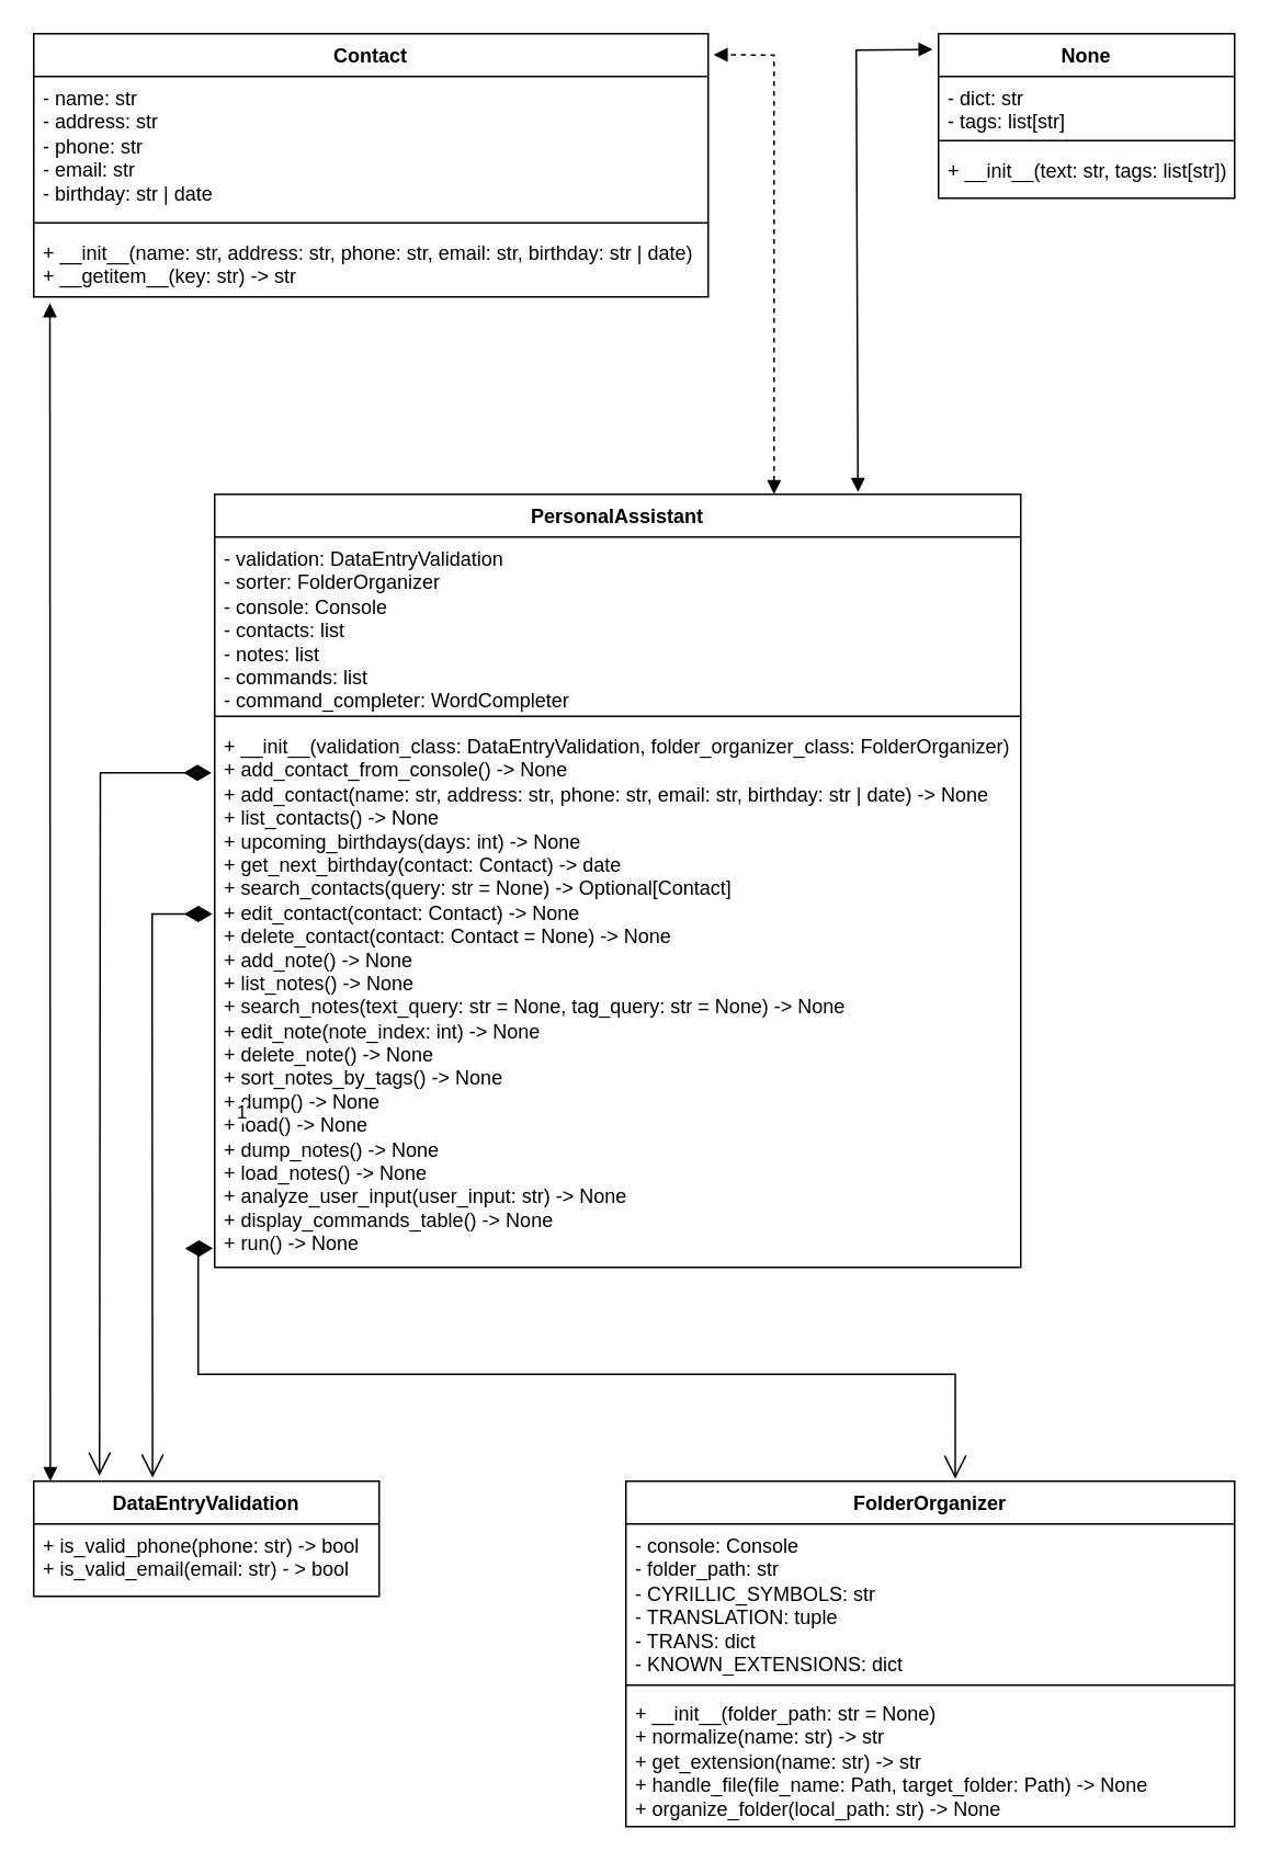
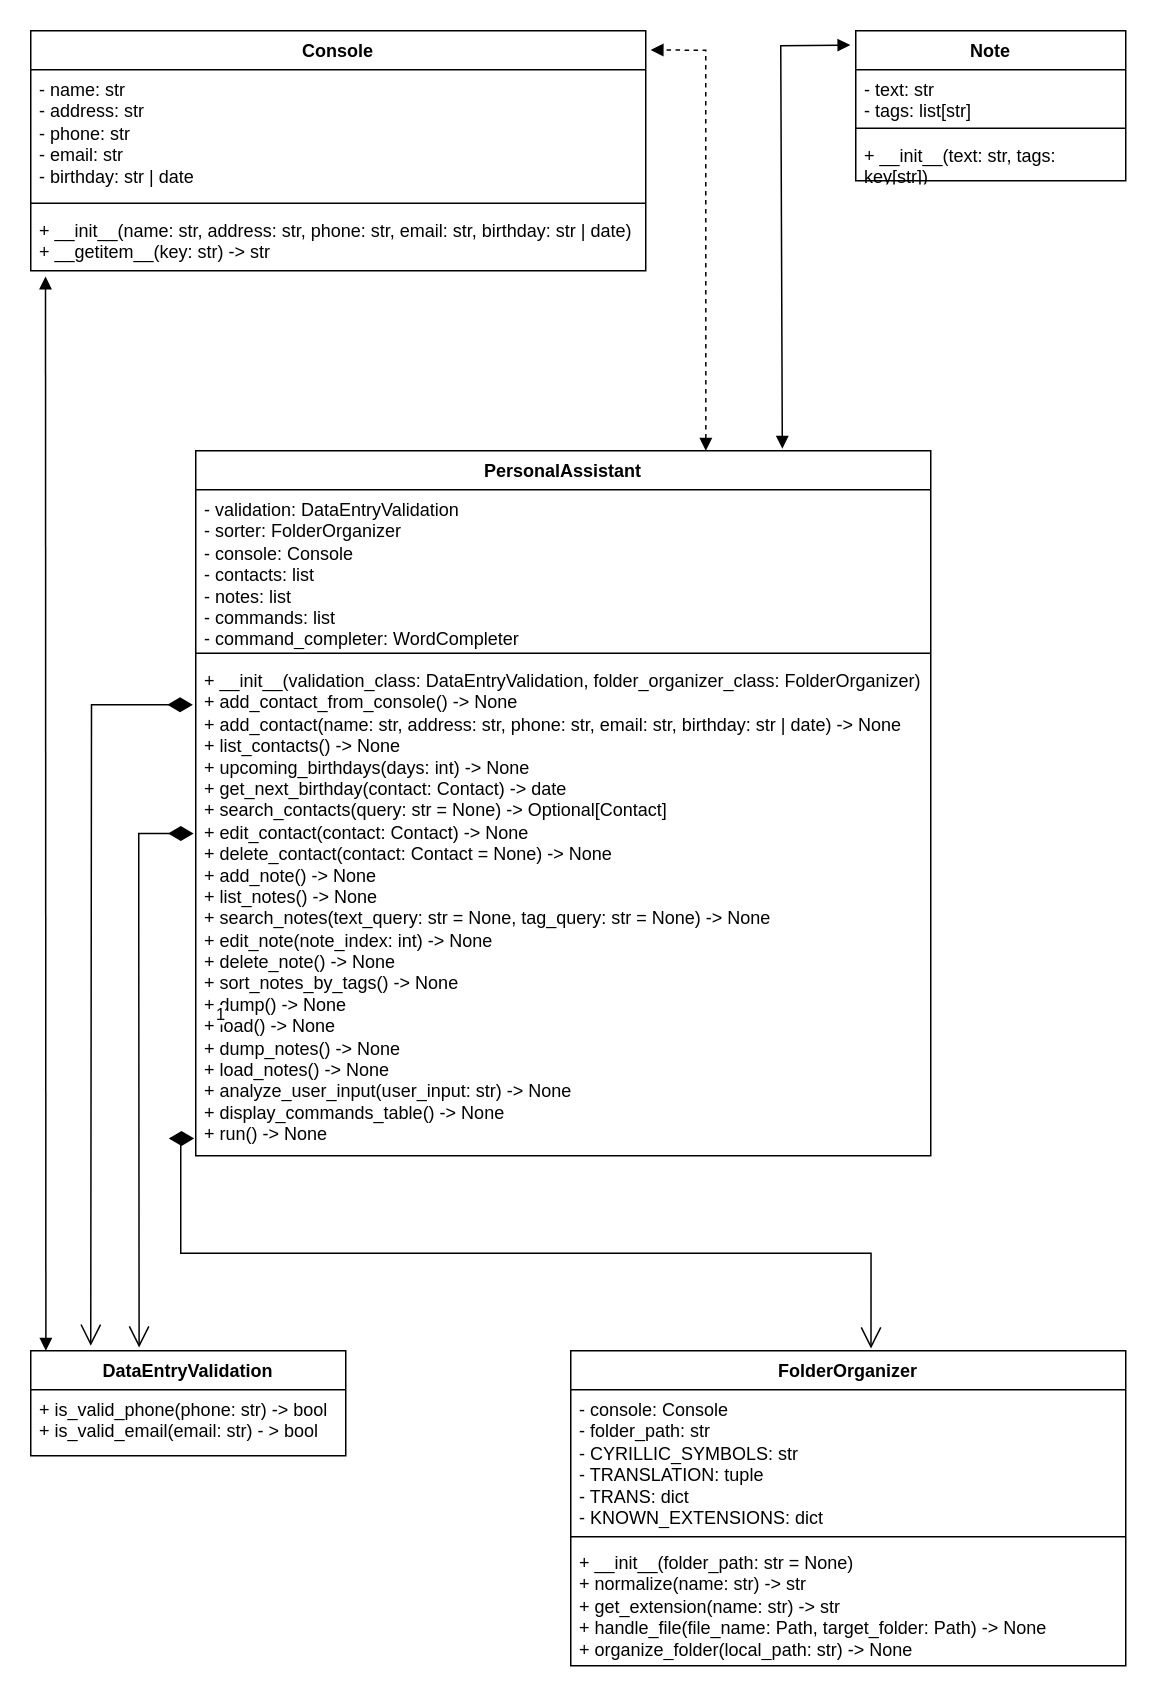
  <mxCell id="0" />
  <mxCell id="1" parent="0" />
  <mxCell id="2" value="FolderOrganizer" style="swimlane;fontStyle=1;align=center;verticalAlign=top;childLayout=stackLayout;horizontal=1;startSize=26;horizontalStack=0;resizeParent=1;resizeParentMax=0;resizeLast=0;collapsible=1;marginBottom=0;whiteSpace=wrap;html=1;" vertex="1" parent="1"><mxGeometry x="380" y="900" width="370" height="210" as="geometry" /></mxCell>
  <mxCell id="3" value="- console: Console&lt;br&gt;- folder_path: str&lt;br&gt;- CYRILLIC_SYMBOLS: str&lt;br&gt;- TRANSLATION: tuple&lt;br&gt;- TRANS: dict&lt;br&gt;- KNOWN_EXTENSIONS: dict" style="text;strokeColor=none;fillColor=none;align=left;verticalAlign=top;spacingLeft=4;spacingRight=4;overflow=hidden;rotatable=0;points=[[0,0.5],[1,0.5]];portConstraint=eastwest;whiteSpace=wrap;html=1;" vertex="1" parent="2"><mxGeometry y="26" width="370" height="94" as="geometry" /></mxCell>
  <mxCell id="4" value="" style="line;strokeWidth=1;fillColor=none;align=left;verticalAlign=middle;spacingTop=-1;spacingLeft=3;spacingRight=3;rotatable=0;labelPosition=right;points=[];portConstraint=eastwest;strokeColor=inherit;" vertex="1" parent="2"><mxGeometry y="120" width="370" height="8" as="geometry" /></mxCell>
  <mxCell id="5" value="+ __init__(folder_path: str = None)&lt;br&gt;+ normalize(name: str) -&amp;gt; str&lt;br&gt;+ get_extension(name: str) -&amp;gt; str&lt;br&gt;+ handle_file(file_name: Path, target_folder: Path) -&amp;gt; None&lt;br&gt;+ organize_folder(local_path: str) -&amp;gt; None" style="text;strokeColor=none;fillColor=none;align=left;verticalAlign=top;spacingLeft=4;spacingRight=4;overflow=hidden;rotatable=0;points=[[0,0.5],[1,0.5]];portConstraint=eastwest;whiteSpace=wrap;html=1;" vertex="1" parent="2"><mxGeometry y="128" width="370" height="82" as="geometry" /></mxCell>
  <mxCell id="6" value="PersonalAssistant" style="swimlane;fontStyle=1;align=center;verticalAlign=top;childLayout=stackLayout;horizontal=1;startSize=26;horizontalStack=0;resizeParent=1;resizeParentMax=0;resizeLast=0;collapsible=1;marginBottom=0;whiteSpace=wrap;html=1;" vertex="1" parent="1"><mxGeometry x="130" y="300" width="490" height="470" as="geometry" /></mxCell>
  <mxCell id="7" value="- validation:&amp;nbsp;DataEntryValidation&lt;br&gt;- sorter: FolderOrganizer&lt;br&gt;- console: Console&lt;br&gt;- contacts: list&lt;br&gt;- notes: list&lt;br&gt;- commands: list&lt;br&gt;- command_completer: WordCompleter" style="text;strokeColor=none;fillColor=none;align=left;verticalAlign=top;spacingLeft=4;spacingRight=4;overflow=hidden;rotatable=0;points=[[0,0.5],[1,0.5]];portConstraint=eastwest;whiteSpace=wrap;html=1;" vertex="1" parent="6"><mxGeometry y="26" width="490" height="104" as="geometry" /></mxCell>
  <mxCell id="8" value="" style="line;strokeWidth=1;fillColor=none;align=left;verticalAlign=middle;spacingTop=-1;spacingLeft=3;spacingRight=3;rotatable=0;labelPosition=right;points=[];portConstraint=eastwest;strokeColor=inherit;" vertex="1" parent="6"><mxGeometry y="130" width="490" height="10" as="geometry" /></mxCell>
  <mxCell id="9" value="+ __init__(validation_class:&amp;nbsp;DataEntryValidation,&amp;nbsp;folder_organizer_class:&amp;nbsp;FolderOrganizer&lt;span style=&quot;background-color: initial;&quot;&gt;)&lt;/span&gt;&lt;br&gt;+ add_contact_from_console() -&amp;gt; None&lt;br&gt;+ add_contact(name: str, address: str, phone: str, email: str, birthday: str | date) -&amp;gt; None&lt;br&gt;+&amp;nbsp;list_contacts() -&amp;gt; None&lt;br&gt;+&amp;nbsp;upcoming_birthdays(days: int) -&amp;gt; None&lt;br&gt;+&amp;nbsp;get_next_birthday(contact: Contact) -&amp;gt; date&lt;br&gt;+&amp;nbsp;search_contacts(query: str = None) -&amp;gt; Optional[Contact]&lt;br&gt;+&amp;nbsp;edit_contact(contact: Contact) -&amp;gt; None&lt;br&gt;+&amp;nbsp;delete_contact(contact: Contact = None) -&amp;gt; None&lt;br&gt;+&amp;nbsp;add_note() -&amp;gt; None&lt;br&gt;+&amp;nbsp;list_notes() -&amp;gt; None&lt;br&gt;+&amp;nbsp;search_notes(text_query: str = None, tag_query: str = None) -&amp;gt; None&lt;br&gt;+&amp;nbsp;edit_note(note_index: int) -&amp;gt; None&lt;br&gt;+&amp;nbsp;delete_note() -&amp;gt; None&lt;br&gt;+&amp;nbsp;sort_notes_by_tags() -&amp;gt; None&lt;br&gt;+ dump() -&amp;gt; None&lt;br&gt;+&amp;nbsp;load() -&amp;gt; None&lt;br&gt;+&amp;nbsp;dump_notes() -&amp;gt; None&lt;br&gt;+&amp;nbsp;load_notes() -&amp;gt; None&lt;br&gt;+&amp;nbsp;analyze_user_input(user_input: str) -&amp;gt; None&lt;br&gt;+&amp;nbsp;display_commands_table() -&amp;gt; None&lt;br&gt;+&amp;nbsp;run() -&amp;gt; None" style="text;strokeColor=none;fillColor=none;align=left;verticalAlign=top;spacingLeft=4;spacingRight=4;overflow=hidden;rotatable=0;points=[[0,0.5],[1,0.5]];portConstraint=eastwest;whiteSpace=wrap;html=1;" vertex="1" parent="6"><mxGeometry y="140" width="490" height="330" as="geometry" /></mxCell>
- <mxCell id="10" value="Contact" style="swimlane;fontStyle=1;align=center;verticalAlign=top;childLayout=stackLayout;horizontal=1;startSize=26;horizontalStack=0;resizeParent=1;resizeParentMax=0;resizeLast=0;collapsible=1;marginBottom=0;whiteSpace=wrap;html=1;" vertex="1" parent="1"><mxGeometry x="20" y="20" width="410" height="160" as="geometry" /></mxCell>
+ <mxCell id="10" value="Console" style="swimlane;fontStyle=1;align=center;verticalAlign=top;childLayout=stackLayout;horizontal=1;startSize=26;horizontalStack=0;resizeParent=1;resizeParentMax=0;resizeLast=0;collapsible=1;marginBottom=0;whiteSpace=wrap;html=1;" vertex="1" parent="1"><mxGeometry x="20" y="20" width="410" height="160" as="geometry" /></mxCell>
  <mxCell id="11" value="- name: str&lt;br style=&quot;border-color: var(--border-color);&quot;&gt;- address: str&lt;br style=&quot;border-color: var(--border-color);&quot;&gt;- phone: str&lt;br style=&quot;border-color: var(--border-color);&quot;&gt;- email: str&lt;br style=&quot;border-color: var(--border-color);&quot;&gt;- birthday: str | date" style="text;strokeColor=none;fillColor=none;align=left;verticalAlign=top;spacingLeft=4;spacingRight=4;overflow=hidden;rotatable=0;points=[[0,0.5],[1,0.5]];portConstraint=eastwest;whiteSpace=wrap;html=1;" vertex="1" parent="10"><mxGeometry y="26" width="410" height="84" as="geometry" /></mxCell>
  <mxCell id="12" value="" style="line;strokeWidth=1;fillColor=none;align=left;verticalAlign=middle;spacingTop=-1;spacingLeft=3;spacingRight=3;rotatable=0;labelPosition=right;points=[];portConstraint=eastwest;strokeColor=inherit;" vertex="1" parent="10"><mxGeometry y="110" width="410" height="10" as="geometry" /></mxCell>
  <mxCell id="13" value="+ __init__(name: str, address: str, phone: str, email: str, birthday: str | date)&lt;br&gt;+ __getitem__(key: str) -&amp;gt; str" style="text;strokeColor=none;fillColor=none;align=left;verticalAlign=top;spacingLeft=4;spacingRight=4;overflow=hidden;rotatable=0;points=[[0,0.5],[1,0.5]];portConstraint=eastwest;whiteSpace=wrap;html=1;" vertex="1" parent="10"><mxGeometry y="120" width="410" height="40" as="geometry" /></mxCell>
- <mxCell id="14" value="None" style="swimlane;fontStyle=1;align=center;verticalAlign=top;childLayout=stackLayout;horizontal=1;startSize=26;horizontalStack=0;resizeParent=1;resizeParentMax=0;resizeLast=0;collapsible=1;marginBottom=0;whiteSpace=wrap;html=1;" vertex="1" parent="1"><mxGeometry x="570" y="20" width="180" height="100" as="geometry" /></mxCell>
- <mxCell id="15" value="- dict: str&lt;br style=&quot;border-color: var(--border-color);&quot;&gt;- tags: list[str]" style="text;strokeColor=none;fillColor=none;align=left;verticalAlign=top;spacingLeft=4;spacingRight=4;overflow=hidden;rotatable=0;points=[[0,0.5],[1,0.5]];portConstraint=eastwest;whiteSpace=wrap;html=1;" vertex="1" parent="14"><mxGeometry y="26" width="180" height="34" as="geometry" /></mxCell>
+ <mxCell id="14" value="Note" style="swimlane;fontStyle=1;align=center;verticalAlign=top;childLayout=stackLayout;horizontal=1;startSize=26;horizontalStack=0;resizeParent=1;resizeParentMax=0;resizeLast=0;collapsible=1;marginBottom=0;whiteSpace=wrap;html=1;" vertex="1" parent="1"><mxGeometry x="570" y="20" width="180" height="100" as="geometry" /></mxCell>
+ <mxCell id="15" value="- text: str&lt;br style=&quot;border-color: var(--border-color);&quot;&gt;- tags: list[str]" style="text;strokeColor=none;fillColor=none;align=left;verticalAlign=top;spacingLeft=4;spacingRight=4;overflow=hidden;rotatable=0;points=[[0,0.5],[1,0.5]];portConstraint=eastwest;whiteSpace=wrap;html=1;" vertex="1" parent="14"><mxGeometry y="26" width="180" height="34" as="geometry" /></mxCell>
  <mxCell id="16" value="" style="line;strokeWidth=1;fillColor=none;align=left;verticalAlign=middle;spacingTop=-1;spacingLeft=3;spacingRight=3;rotatable=0;labelPosition=right;points=[];portConstraint=eastwest;strokeColor=inherit;" vertex="1" parent="14"><mxGeometry y="60" width="180" height="10" as="geometry" /></mxCell>
- <mxCell id="17" value="+ __init__(text: str, tags: list[str])" style="text;strokeColor=none;fillColor=none;align=left;verticalAlign=top;spacingLeft=4;spacingRight=4;overflow=hidden;rotatable=0;points=[[0,0.5],[1,0.5]];portConstraint=eastwest;whiteSpace=wrap;html=1;" vertex="1" parent="14"><mxGeometry y="70" width="180" height="30" as="geometry" /></mxCell>
+ <mxCell id="17" value="+ __init__(text: str, tags: key[str])" style="text;strokeColor=none;fillColor=none;align=left;verticalAlign=top;spacingLeft=4;spacingRight=4;overflow=hidden;rotatable=0;points=[[0,0.5],[1,0.5]];portConstraint=eastwest;whiteSpace=wrap;html=1;" vertex="1" parent="14"><mxGeometry y="70" width="180" height="30" as="geometry" /></mxCell>
  <mxCell id="18" value="DataEntryValidation" style="swimlane;fontStyle=1;align=center;verticalAlign=top;childLayout=stackLayout;horizontal=1;startSize=26;horizontalStack=0;resizeParent=1;resizeParentMax=0;resizeLast=0;collapsible=1;marginBottom=0;whiteSpace=wrap;html=1;" vertex="1" parent="1"><mxGeometry x="20" y="900" width="210" height="70" as="geometry" /></mxCell>
  <mxCell id="19" value="+ is_valid_phone(phone: str) -&amp;gt; bool&lt;br&gt;+ is_valid_email(email: str) - &amp;gt; bool" style="text;strokeColor=none;fillColor=none;align=left;verticalAlign=top;spacingLeft=4;spacingRight=4;overflow=hidden;rotatable=0;points=[[0,0.5],[1,0.5]];portConstraint=eastwest;whiteSpace=wrap;html=1;" vertex="1" parent="18"><mxGeometry y="26" width="210" height="44" as="geometry" /></mxCell>
  <mxCell id="20" value="" style="endArrow=open;html=1;endSize=12;startArrow=diamondThin;startSize=14;startFill=1;edgeStyle=orthogonalEdgeStyle;align=left;verticalAlign=bottom;rounded=0;entryX=0.468;entryY=-0.048;entryDx=0;entryDy=0;entryPerimeter=0;exitX=-0.004;exitY=0.089;exitDx=0;exitDy=0;exitPerimeter=0;" edge="1" parent="1" source="9"><mxGeometry x="-1" y="3" relative="1" as="geometry"><mxPoint x="70.25" y="468.05" as="sourcePoint" /><mxPoint x="60" y="896.64" as="targetPoint" /></mxGeometry></mxCell>
  <mxCell id="21" value="1" style="endArrow=open;html=1;endSize=12;startArrow=diamondThin;startSize=14;startFill=1;edgeStyle=orthogonalEdgeStyle;align=left;verticalAlign=bottom;rounded=0;exitX=-0.003;exitY=0.349;exitDx=0;exitDy=0;exitPerimeter=0;entryX=0.344;entryY=-0.03;entryDx=0;entryDy=0;entryPerimeter=0;" edge="1" parent="1" source="9" target="18"><mxGeometry x="-0.125" y="50" relative="1" as="geometry"><mxPoint x="-150" y="610" as="sourcePoint" /><mxPoint x="10" y="610" as="targetPoint" /><Array as="points"><mxPoint x="92" y="555" /><mxPoint x="92" y="610" /></Array><mxPoint as="offset" /></mxGeometry></mxCell>
  <mxCell id="22" value="" style="endArrow=open;html=1;endSize=12;startArrow=diamondThin;startSize=14;startFill=1;edgeStyle=orthogonalEdgeStyle;align=left;verticalAlign=bottom;rounded=0;exitX=-0.002;exitY=0.965;exitDx=0;exitDy=0;exitPerimeter=0;entryX=0.541;entryY=-0.007;entryDx=0;entryDy=0;entryPerimeter=0;" edge="1" parent="1" source="9" target="2"><mxGeometry x="-1" y="3" relative="1" as="geometry"><mxPoint x="160" y="840" as="sourcePoint" /><mxPoint x="400" y="840" as="targetPoint" /></mxGeometry></mxCell>
  <mxCell id="23" value="" style="endArrow=block;startArrow=block;endFill=1;startFill=1;html=1;rounded=0;exitX=0.048;exitY=0;exitDx=0;exitDy=0;exitPerimeter=0;entryX=0.024;entryY=1.095;entryDx=0;entryDy=0;entryPerimeter=0;" edge="1" parent="1" source="18" target="13"><mxGeometry width="160" relative="1" as="geometry"><mxPoint x="30" y="840" as="sourcePoint" /><mxPoint x="30" y="240" as="targetPoint" /></mxGeometry></mxCell>
  <mxCell id="24" value="" style="endArrow=block;startArrow=block;endFill=1;startFill=1;html=1;rounded=0;entryX=-0.02;entryY=0.095;entryDx=0;entryDy=0;entryPerimeter=0;exitX=0.917;exitY=-0.004;exitDx=0;exitDy=0;exitPerimeter=0;" edge="1" parent="1" target="14"><mxGeometry width="160" relative="1" as="geometry"><mxPoint x="521.05" y="298.63" as="sourcePoint" /><mxPoint x="520" y="120" as="targetPoint" /><Array as="points"><mxPoint x="520" y="30" /></Array></mxGeometry></mxCell>
  <mxCell id="25" value="" style="endArrow=block;startArrow=block;endFill=1;startFill=1;html=1;rounded=0;exitX=0.694;exitY=0;exitDx=0;exitDy=0;exitPerimeter=0;entryX=1.008;entryY=0.08;entryDx=0;entryDy=0;entryPerimeter=0;dashed=1;" edge="1" parent="1" source="6" target="10"><mxGeometry width="160" relative="1" as="geometry"><mxPoint x="470.7" y="238.16" as="sourcePoint" /><mxPoint x="470" y="30" as="targetPoint" /><Array as="points"><mxPoint x="470" y="33" /></Array></mxGeometry></mxCell>
